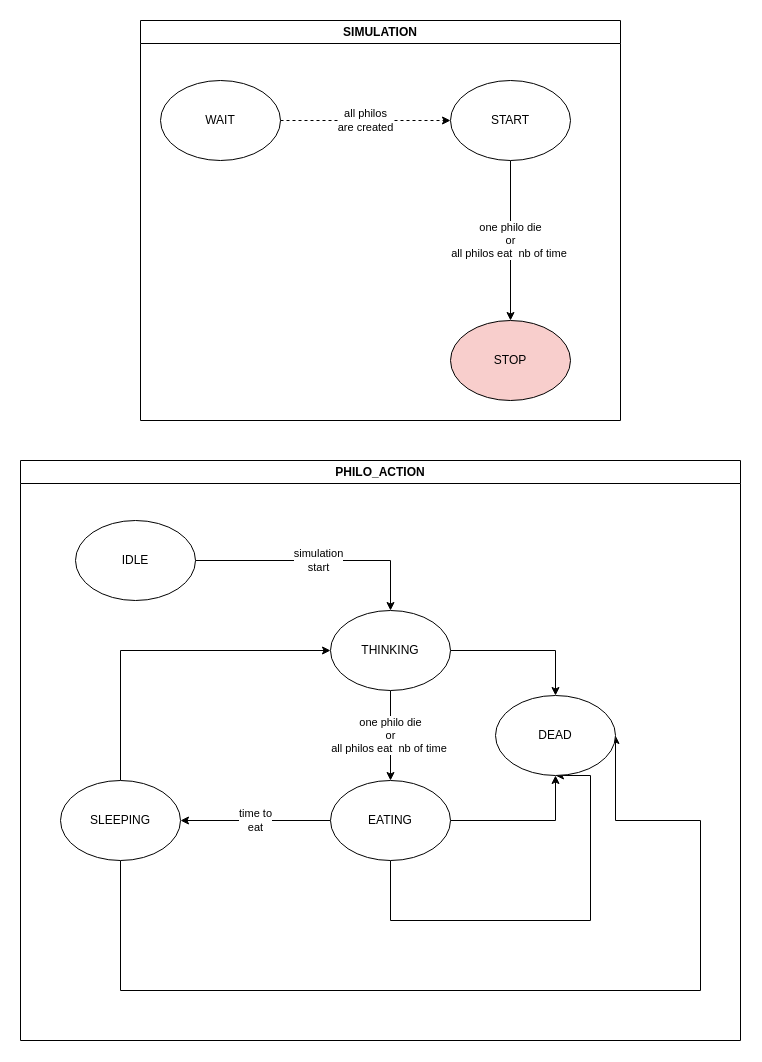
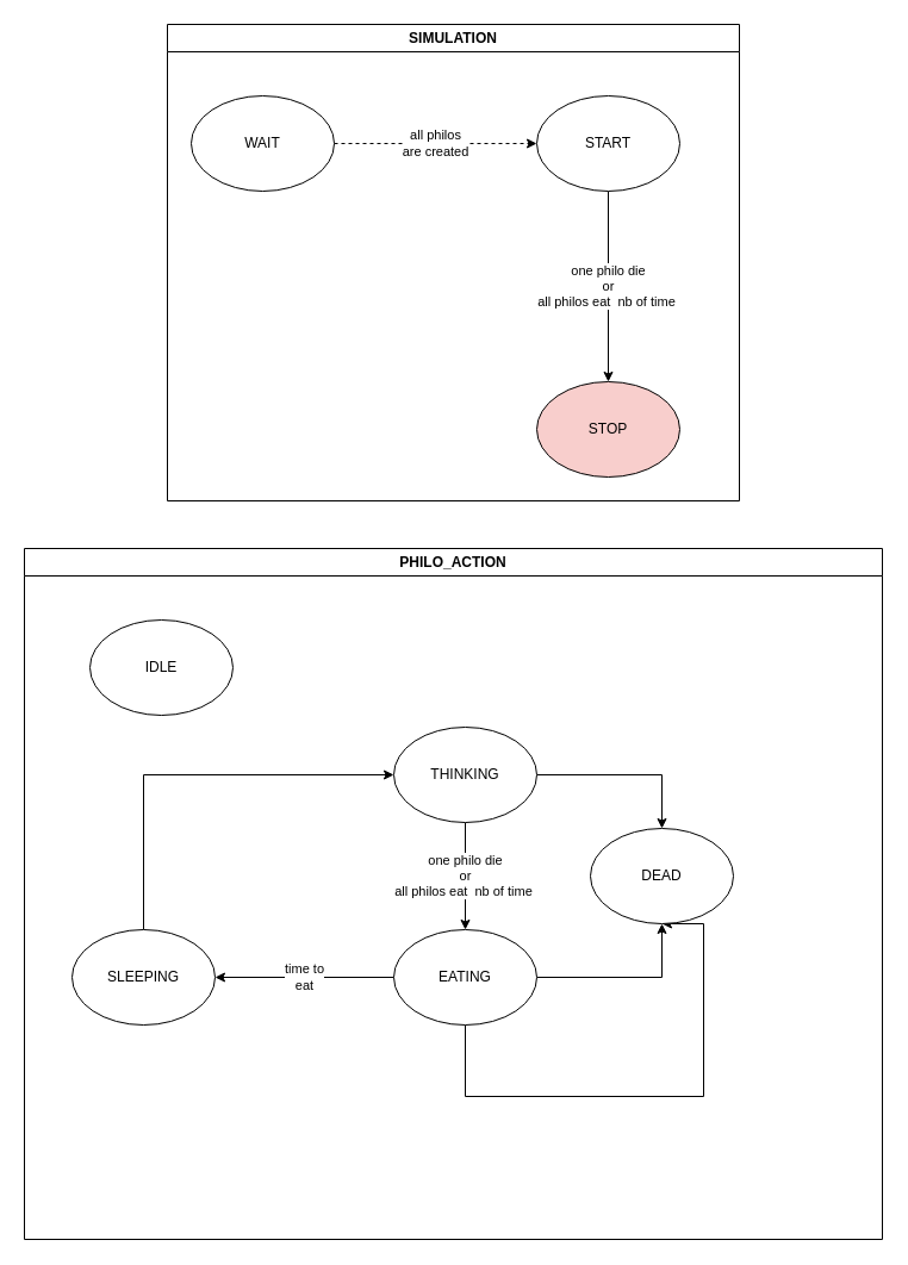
  <mxCell id="0" />
  <mxCell id="1" parent="0" />
  <mxCell id="2" value="SIMULATION" style="swimlane;whiteSpace=wrap;html=1;" parent="1" vertex="1"><mxGeometry x="140" y="20" width="480" height="400" as="geometry" /></mxCell>
  <mxCell id="3" value="all philos&lt;br&gt;are created" style="edgeStyle=orthogonalEdgeStyle;rounded=0;orthogonalLoop=1;jettySize=auto;html=1;dashed=1;" parent="2" source="4" target="6" edge="1"><mxGeometry relative="1" as="geometry"><Array as="points"><mxPoint x="170" y="100" /><mxPoint x="170" y="100" /></Array></mxGeometry></mxCell>
  <mxCell id="4" value="WAIT" style="ellipse;whiteSpace=wrap;html=1;" parent="2" vertex="1"><mxGeometry x="20" y="60" width="120" height="80" as="geometry" /></mxCell>
  <mxCell id="5" value="one philo die&lt;br&gt;or&lt;br&gt;all philos eat&amp;nbsp; nb of time&amp;nbsp;" style="edgeStyle=orthogonalEdgeStyle;rounded=0;orthogonalLoop=1;jettySize=auto;html=1;" parent="2" source="6" target="7" edge="1"><mxGeometry relative="1" as="geometry" /></mxCell>
  <mxCell id="6" value="START" style="ellipse;whiteSpace=wrap;html=1;" parent="2" vertex="1"><mxGeometry x="310" y="60" width="120" height="80" as="geometry" /></mxCell>
  <mxCell id="7" value="STOP" style="ellipse;whiteSpace=wrap;html=1;fillColor=#f8cecc;" parent="2" vertex="1"><mxGeometry x="310" y="300" width="120" height="80" as="geometry" /></mxCell>
  <mxCell id="8" value="PHILO_ACTION" style="swimlane;whiteSpace=wrap;html=1;" parent="1" vertex="1"><mxGeometry x="20" y="460" width="720" height="580" as="geometry" /></mxCell>
- <mxCell id="9" value="simulation&lt;br&gt;start" style="edgeStyle=orthogonalEdgeStyle;rounded=0;orthogonalLoop=1;jettySize=auto;html=1;" parent="8" source="10" target="13" edge="1"><mxGeometry relative="1" as="geometry"><Array as="points"><mxPoint x="170" y="100" /><mxPoint x="170" y="100" /></Array></mxGeometry></mxCell>
  <mxCell id="10" value="IDLE" style="ellipse;whiteSpace=wrap;html=1;" parent="8" vertex="1"><mxGeometry x="55" y="60" width="120" height="80" as="geometry" /></mxCell>
  <mxCell id="11" value="one philo die&lt;br&gt;or&lt;br&gt;all philos eat&amp;nbsp; nb of time&amp;nbsp;" style="edgeStyle=orthogonalEdgeStyle;rounded=0;orthogonalLoop=1;jettySize=auto;html=1;" parent="8" source="13" target="17" edge="1"><mxGeometry relative="1" as="geometry" /></mxCell>
  <mxCell id="12" style="edgeStyle=orthogonalEdgeStyle;rounded=0;orthogonalLoop=1;jettySize=auto;html=1;exitX=1;exitY=0.5;exitDx=0;exitDy=0;" edge="1" parent="8" source="13" target="21"><mxGeometry relative="1" as="geometry" /></mxCell>
  <mxCell id="13" value="THINKING" style="ellipse;whiteSpace=wrap;html=1;" parent="8" vertex="1"><mxGeometry x="310" y="150" width="120" height="80" as="geometry" /></mxCell>
  <mxCell id="14" value="time to&lt;br&gt;eat" style="edgeStyle=orthogonalEdgeStyle;rounded=0;orthogonalLoop=1;jettySize=auto;html=1;" parent="8" source="17" target="20" edge="1"><mxGeometry relative="1" as="geometry" /></mxCell>
  <mxCell id="15" value="" style="edgeStyle=orthogonalEdgeStyle;rounded=0;orthogonalLoop=1;jettySize=auto;html=1;" edge="1" parent="8" source="17" target="21"><mxGeometry relative="1" as="geometry" /></mxCell>
  <mxCell id="16" style="edgeStyle=orthogonalEdgeStyle;rounded=0;orthogonalLoop=1;jettySize=auto;html=1;exitX=0.5;exitY=1;exitDx=0;exitDy=0;entryX=0.5;entryY=1;entryDx=0;entryDy=0;" edge="1" parent="8" source="17" target="21"><mxGeometry relative="1" as="geometry"><Array as="points"><mxPoint x="370" y="460" /><mxPoint x="570" y="460" /></Array></mxGeometry></mxCell>
  <mxCell id="17" value="EATING" style="ellipse;whiteSpace=wrap;html=1;" parent="8" vertex="1"><mxGeometry x="310" y="320" width="120" height="80" as="geometry" /></mxCell>
  <mxCell id="18" style="edgeStyle=orthogonalEdgeStyle;rounded=0;orthogonalLoop=1;jettySize=auto;html=1;exitX=0.5;exitY=0;exitDx=0;exitDy=0;entryX=0;entryY=0.5;entryDx=0;entryDy=0;" parent="8" source="20" target="13" edge="1"><mxGeometry relative="1" as="geometry" /></mxCell>
- <mxCell id="19" style="edgeStyle=orthogonalEdgeStyle;rounded=0;orthogonalLoop=1;jettySize=auto;html=1;exitX=0.5;exitY=1;exitDx=0;exitDy=0;entryX=1;entryY=0.5;entryDx=0;entryDy=0;" edge="1" parent="8" source="20" target="21"><mxGeometry relative="1" as="geometry"><Array as="points"><mxPoint x="100" y="530" /><mxPoint x="680" y="530" /><mxPoint x="680" y="360" /></Array></mxGeometry></mxCell>
  <mxCell id="20" value="SLEEPING" style="ellipse;whiteSpace=wrap;html=1;" parent="8" vertex="1"><mxGeometry x="40" y="320" width="120" height="80" as="geometry" /></mxCell>
  <mxCell id="21" value="DEAD" style="ellipse;whiteSpace=wrap;html=1;" vertex="1" parent="8"><mxGeometry x="475" y="235" width="120" height="80" as="geometry" /></mxCell>
